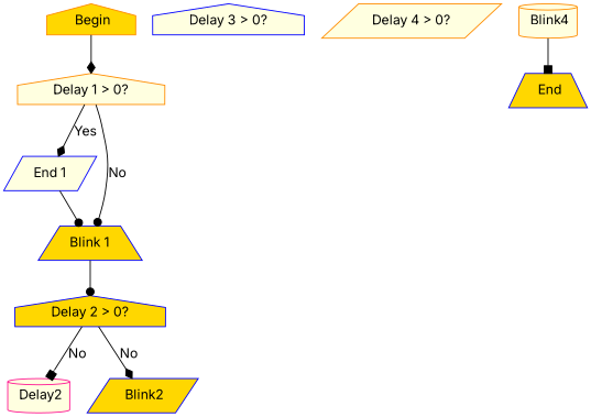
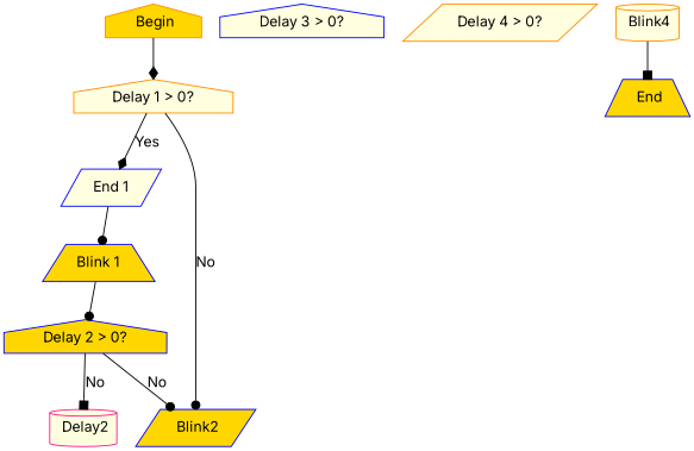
  digraph {
    fontname=Inter
    rankdir=TB
    node [color=blue fillcolor=lightyellow fontcolor=black fontname=Inter shape=house style=filled]
    edge [arrowhead=dot fontname=Inter]
    n1 [label="End 1" shape=parallelogram]
    n2 [fillcolor=gold label="Blink 1" shape=trapezium]
    n3 [fillcolor=gold label="Delay 2 > 0?"]
    Delay2 [color=deeppink label=" \N" shape=cylinder]
    Blink2 [fillcolor=gold label=" \N" shape=parallelogram]
    n6 [color=darkorange label="Delay 1 > 0?"]
    n7 [label="Delay 3 > 0?"]
    n8 [color=darkorange label="Delay 4 > 0?" shape=parallelogram]
    Begin [color=darkorange fillcolor=gold label=" \N"]
    Blink4 [color=darkorange label=" \N" shape=cylinder]
    End [fillcolor=gold label=" \N" shape=trapezium]
    n1 -> n2
    n2 -> n3
    n3 -> Delay2 [arrowhead=box label=No]
-   n3 -> Blink2 [arrowhead=diamond label=No]
+   n3 -> Blink2 [label=No]
    n6 -> n1 [arrowhead=diamond label=Yes]
-   n6 -> n2 [label=No]
+   n6 -> Blink2 [label=No]
    Begin -> n6 [arrowhead=diamond]
    Blink4 -> End [arrowhead=box]
  }
